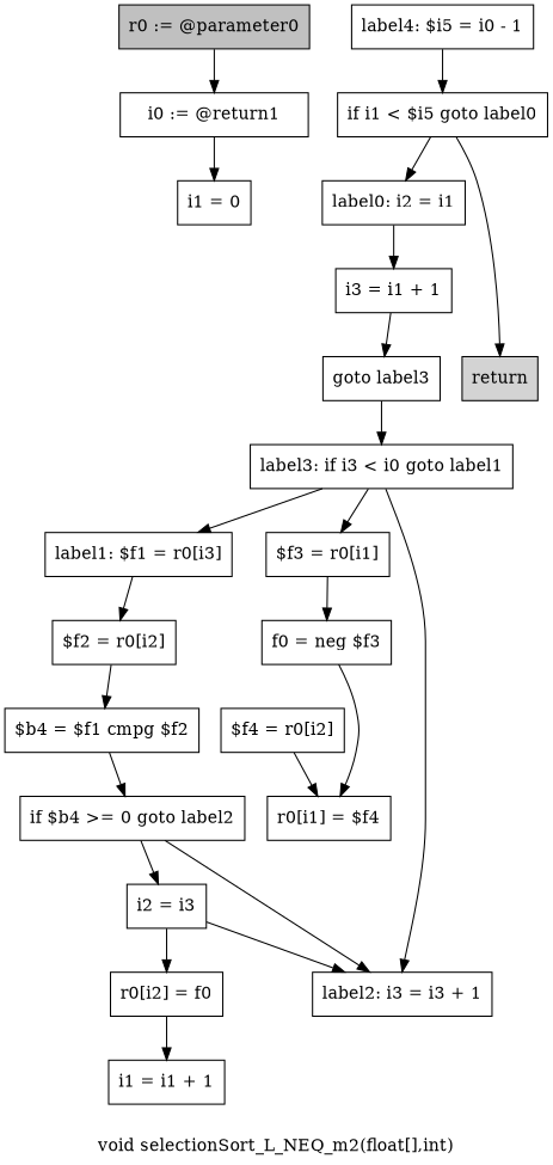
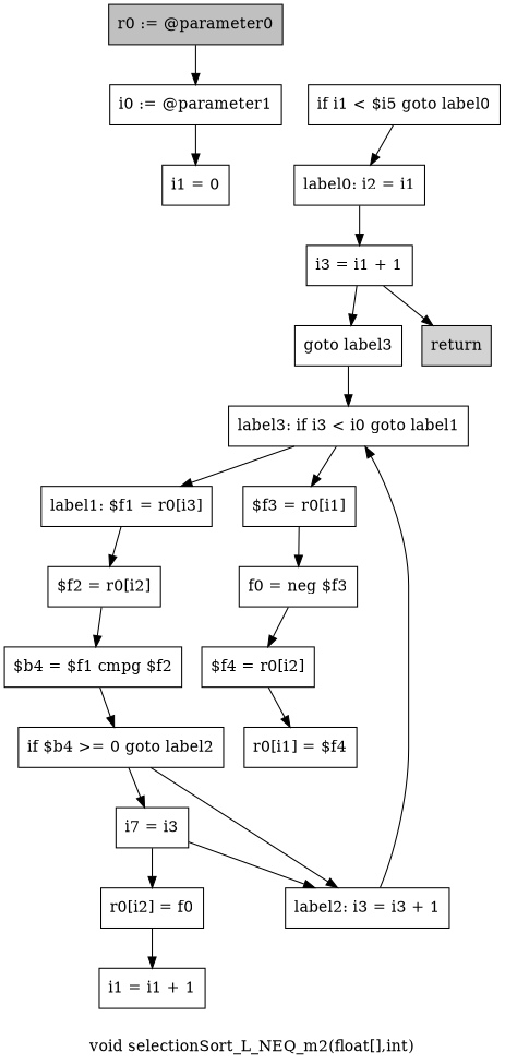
  digraph {
    label="void selectionSort_L_NEQ_m2(float[],int)"
    node [shape=box]
    n1 [fillcolor=gray label="r0 := @parameter0" style=filled]
-   n2 [label="i0 := @return1"]
+   n2 [label="i0 := @parameter1"]
    n3 [label="i1 = 0"]
-   n4 [label="label4: $i5 = i0 - 1"]
    n5 [label="if i1 < $i5 goto label0"]
    n6 [label="label0: i2 = i1"]
    n7 [fillcolor=lightgray label=return style=filled]
    n8 [label="i3 = i1 + 1"]
    n9 [label="goto label3"]
    n10 [label="label3: if i3 < i0 goto label1"]
    n11 [label="label1: $f1 = r0[i3]"]
    n12 [label="$f3 = r0[i1]"]
    n13 [label="$f2 = r0[i2]"]
    n14 [label="f0 = neg $f3"]
    n15 [label="$b4 = $f1 cmpg $f2"]
    n16 [label="if $b4 >= 0 goto label2"]
-   n17 [label="i2 = i3"]
+   n17 [label="i7 = i3"]
    n18 [label="label2: i3 = i3 + 1"]
    n19 [label="r0[i2] = f0"]
    n20 [label="$f4 = r0[i2]"]
    n21 [label="r0[i1] = $f4"]
    n22 [label="i1 = i1 + 1"]
    n1 -> n2
    n2 -> n3
-   n4 -> n5
    n5 -> n6
-   n5 -> n7
+   n8 -> n7
    n6 -> n8
    n8 -> n9
    n9 -> n10
    n10 -> n11
    n10 -> n12
    n11 -> n13
    n12 -> n14
    n13 -> n15
-   n14 -> n21
+   n14 -> n20
    n15 -> n16
    n16 -> n17
    n16 -> n18
    n17 -> n18
    n17 -> n19
-   n10 -> n18
+   n18 -> n10
    n19 -> n22
    n20 -> n21
  }
